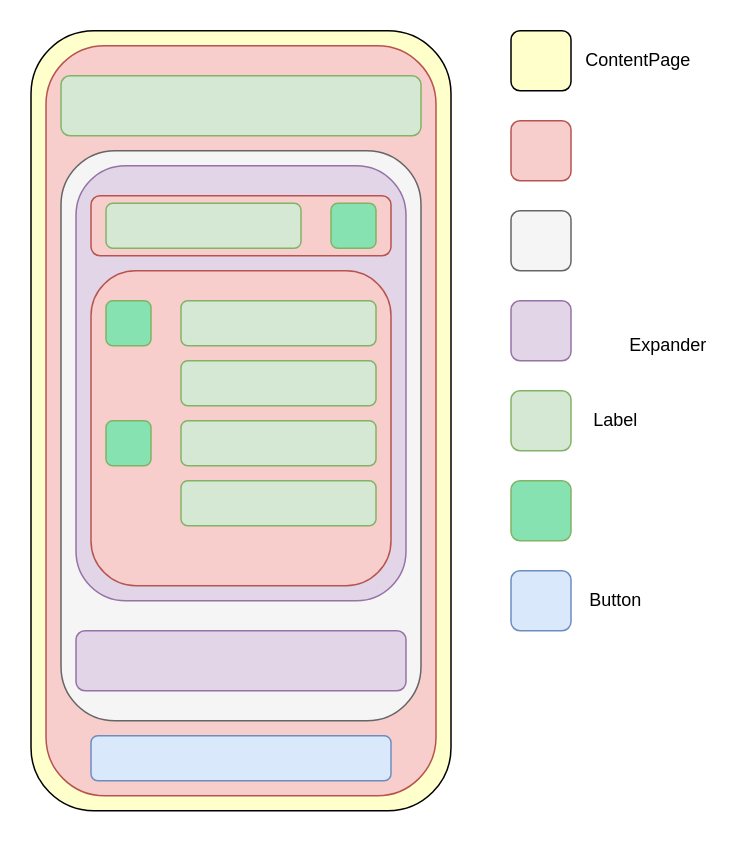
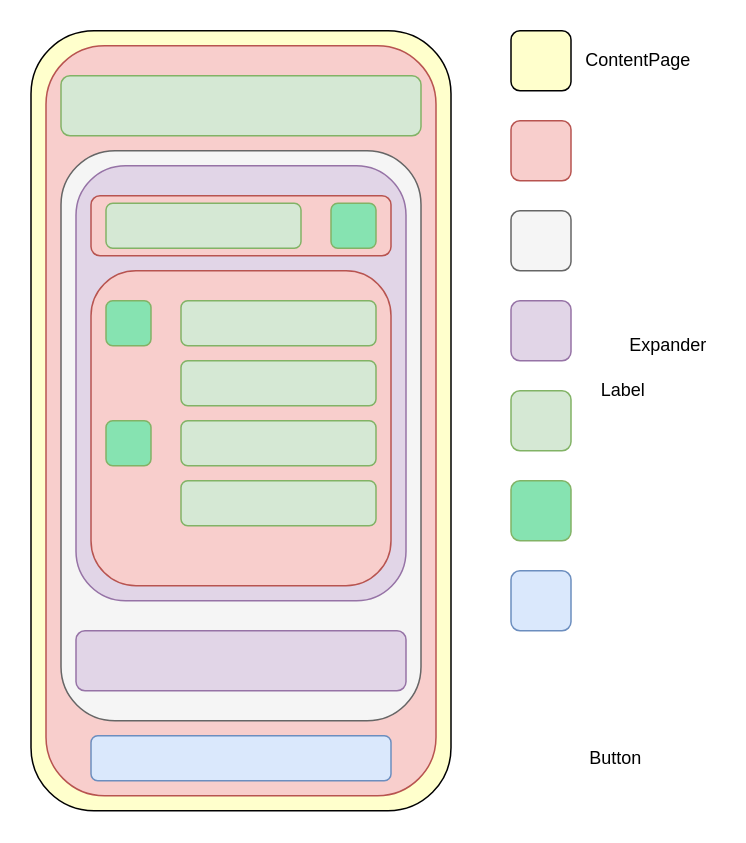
  <mxCell id="0" />
  <mxCell id="1" parent="0" />
  <mxCell id="2" value="" style="rounded=1;whiteSpace=wrap;html=1;fillColor=#FFFFCC;" vertex="1" parent="1"><mxGeometry x="20" y="20" width="280" height="520" as="geometry" /></mxCell>
  <mxCell id="3" value="" style="rounded=1;whiteSpace=wrap;html=1;fillColor=#f8cecc;strokeColor=#b85450;" vertex="1" parent="1"><mxGeometry x="30" y="30" width="260" height="500" as="geometry" /></mxCell>
  <mxCell id="4" value="" style="rounded=1;whiteSpace=wrap;html=1;fillColor=#f8cecc;strokeColor=#b85450;" vertex="1" parent="1"><mxGeometry x="340" y="80" width="40" height="40" as="geometry" /></mxCell>
  <mxCell id="5" value="" style="rounded=1;whiteSpace=wrap;html=1;fillColor=#FFFFCC;" vertex="1" parent="1"><mxGeometry x="340" y="20" width="40" height="40" as="geometry" /></mxCell>
  <mxCell id="6" value="" style="rounded=1;whiteSpace=wrap;html=1;fillColor=#d5e8d4;strokeColor=#82b366;" vertex="1" parent="1"><mxGeometry x="340" y="260" width="40" height="40" as="geometry" /></mxCell>
  <mxCell id="7" value="" style="rounded=1;whiteSpace=wrap;html=1;fillColor=#e1d5e7;strokeColor=#9673a6;" vertex="1" parent="1"><mxGeometry x="340" y="200" width="40" height="40" as="geometry" /></mxCell>
  <mxCell id="8" value="" style="rounded=1;whiteSpace=wrap;html=1;fillColor=#dae8fc;strokeColor=#6c8ebf;" vertex="1" parent="1"><mxGeometry x="340" y="380" width="40" height="40" as="geometry" /></mxCell>
  <mxCell id="9" value="ContentPage" style="text;html=1;strokeColor=none;fillColor=none;align=center;verticalAlign=middle;whiteSpace=wrap;rounded=0;" vertex="1" parent="1"><mxGeometry x="390" y="30" width="70" height="20" as="geometry" /></mxCell>
- <mxCell id="10" value="Label" style="text;html=1;strokeColor=none;fillColor=none;align=center;verticalAlign=middle;whiteSpace=wrap;rounded=0;" vertex="1" parent="1"><mxGeometry x="390" y="270" width="40" height="20" as="geometry" /></mxCell>
+ <mxCell id="10" value="Label" style="text;html=1;strokeColor=none;fillColor=none;align=center;verticalAlign=middle;whiteSpace=wrap;rounded=0;" vertex="1" parent="1"><mxGeometry x="395" y="250" width="40" height="20" as="geometry" /></mxCell>
  <mxCell id="11" value="Expander" style="text;html=1;strokeColor=none;fillColor=none;align=center;verticalAlign=middle;whiteSpace=wrap;rounded=0;" vertex="1" parent="1"><mxGeometry x="415" y="220" width="60" height="20" as="geometry" /></mxCell>
- <mxCell id="12" value="Button" style="text;html=1;strokeColor=none;fillColor=none;align=center;verticalAlign=middle;whiteSpace=wrap;rounded=0;" vertex="1" parent="1"><mxGeometry x="390" y="390" width="40" height="20" as="geometry" /></mxCell>
+ <mxCell id="12" value="Button" style="text;html=1;strokeColor=none;fillColor=none;align=center;verticalAlign=middle;whiteSpace=wrap;rounded=0;" vertex="1" parent="1"><mxGeometry x="390" y="495" width="40" height="20" as="geometry" /></mxCell>
  <mxCell id="13" value="" style="rounded=1;whiteSpace=wrap;html=1;fillColor=#f5f5f5;strokeColor=#666666;fontColor=#333333;" vertex="1" parent="1"><mxGeometry x="340" y="140" width="40" height="40" as="geometry" /></mxCell>
  <mxCell id="14" value="" style="rounded=1;whiteSpace=wrap;html=1;fillColor=#f5f5f5;strokeColor=#666666;fontColor=#333333;" vertex="1" parent="1"><mxGeometry x="40" y="100" width="240" height="380" as="geometry" /></mxCell>
  <mxCell id="15" value="" style="rounded=1;whiteSpace=wrap;html=1;fillColor=#dae8fc;strokeColor=#6c8ebf;" vertex="1" parent="1"><mxGeometry x="60" y="490" width="200" height="30" as="geometry" /></mxCell>
  <mxCell id="16" value="" style="rounded=1;whiteSpace=wrap;html=1;strokeColor=#82b366;fillColor=#86E3B1;" vertex="1" parent="1"><mxGeometry x="340" y="320" width="40" height="40" as="geometry" /></mxCell>
  <mxCell id="17" value="" style="rounded=1;whiteSpace=wrap;html=1;fillColor=#e1d5e7;strokeColor=#9673a6;" vertex="1" parent="1"><mxGeometry x="50" y="110" width="220" height="290" as="geometry" /></mxCell>
  <mxCell id="18" value="" style="rounded=1;whiteSpace=wrap;html=1;fillColor=#e1d5e7;strokeColor=#9673a6;" vertex="1" parent="1"><mxGeometry x="50" y="420" width="220" height="40" as="geometry" /></mxCell>
  <mxCell id="19" value="" style="rounded=1;whiteSpace=wrap;html=1;fillColor=#f8cecc;strokeColor=#b85450;" vertex="1" parent="1"><mxGeometry x="60" y="130" width="200" height="40" as="geometry" /></mxCell>
  <mxCell id="20" value="" style="rounded=1;whiteSpace=wrap;html=1;fillColor=#d5e8d4;strokeColor=#82b366;" vertex="1" parent="1"><mxGeometry x="40" y="50" width="240" height="40" as="geometry" /></mxCell>
  <mxCell id="21" value="" style="rounded=1;whiteSpace=wrap;html=1;fillColor=#d5e8d4;strokeColor=#82b366;" vertex="1" parent="1"><mxGeometry x="70" y="135" width="130" height="30" as="geometry" /></mxCell>
  <mxCell id="22" value="" style="rounded=1;whiteSpace=wrap;html=1;strokeColor=#82b366;fillColor=#86E3B1;" vertex="1" parent="1"><mxGeometry x="220" y="135" width="30" height="30" as="geometry" /></mxCell>
  <mxCell id="23" value="" style="rounded=1;whiteSpace=wrap;html=1;fillColor=#f8cecc;strokeColor=#b85450;" vertex="1" parent="1"><mxGeometry x="60" y="180" width="200" height="210" as="geometry" /></mxCell>
  <mxCell id="24" value="" style="rounded=1;whiteSpace=wrap;html=1;strokeColor=#82b366;fillColor=#86E3B1;" vertex="1" parent="1"><mxGeometry x="70" y="200" width="30" height="30" as="geometry" /></mxCell>
  <mxCell id="25" value="" style="rounded=1;whiteSpace=wrap;html=1;fillColor=#d5e8d4;strokeColor=#82b366;" vertex="1" parent="1"><mxGeometry x="120" y="200" width="130" height="30" as="geometry" /></mxCell>
  <mxCell id="26" value="" style="rounded=1;whiteSpace=wrap;html=1;fillColor=#d5e8d4;strokeColor=#82b366;" vertex="1" parent="1"><mxGeometry x="120" y="240" width="130" height="30" as="geometry" /></mxCell>
  <mxCell id="27" value="" style="rounded=1;whiteSpace=wrap;html=1;strokeColor=#82b366;fillColor=#86E3B1;" vertex="1" parent="1"><mxGeometry x="70" y="280" width="30" height="30" as="geometry" /></mxCell>
  <mxCell id="28" value="" style="rounded=1;whiteSpace=wrap;html=1;fillColor=#d5e8d4;strokeColor=#82b366;" vertex="1" parent="1"><mxGeometry x="120" y="280" width="130" height="30" as="geometry" /></mxCell>
  <mxCell id="29" value="" style="rounded=1;whiteSpace=wrap;html=1;fillColor=#d5e8d4;strokeColor=#82b366;" vertex="1" parent="1"><mxGeometry x="120" y="320" width="130" height="30" as="geometry" /></mxCell>
